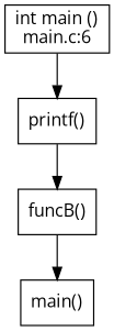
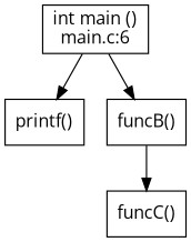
  digraph {
    fontname="Open Sans"
    node [fontname="Open Sans" shape=box]
    edge [fontname="Open Sans"]
    n1 [label="int main ()\nmain.c:6"]
    n2 [label="printf()"]
    n3 [label="funcB()"]
-   n4 [label="main()"]
+   n4 [label="funcC()"]
    n1 -> n2
-   n2 -> n3
+   n1 -> n3
    n3 -> n4
  }
